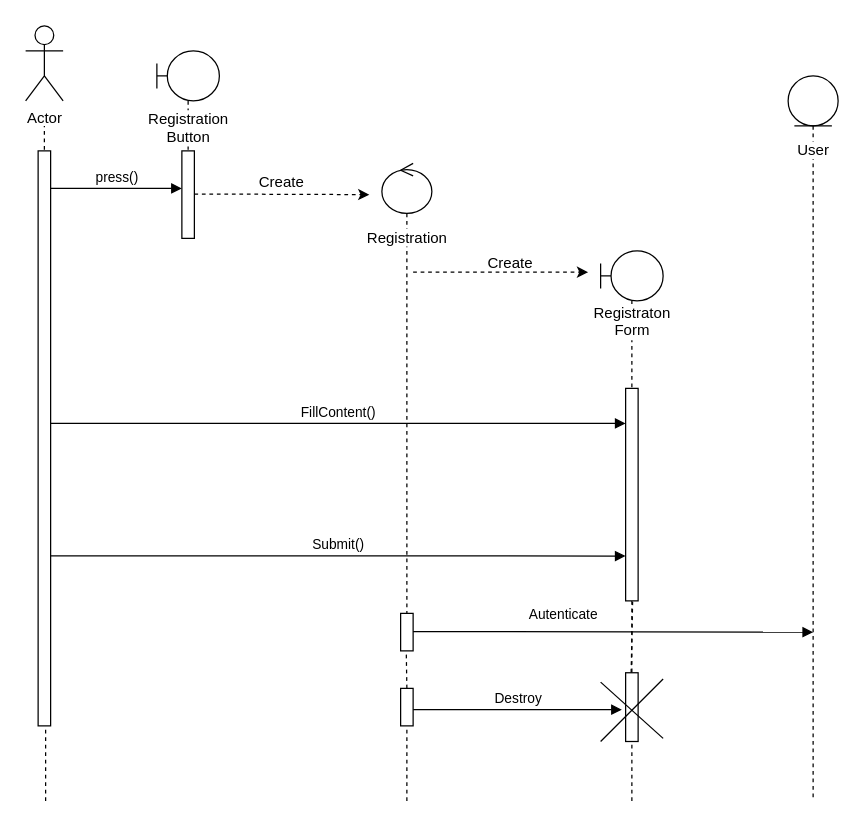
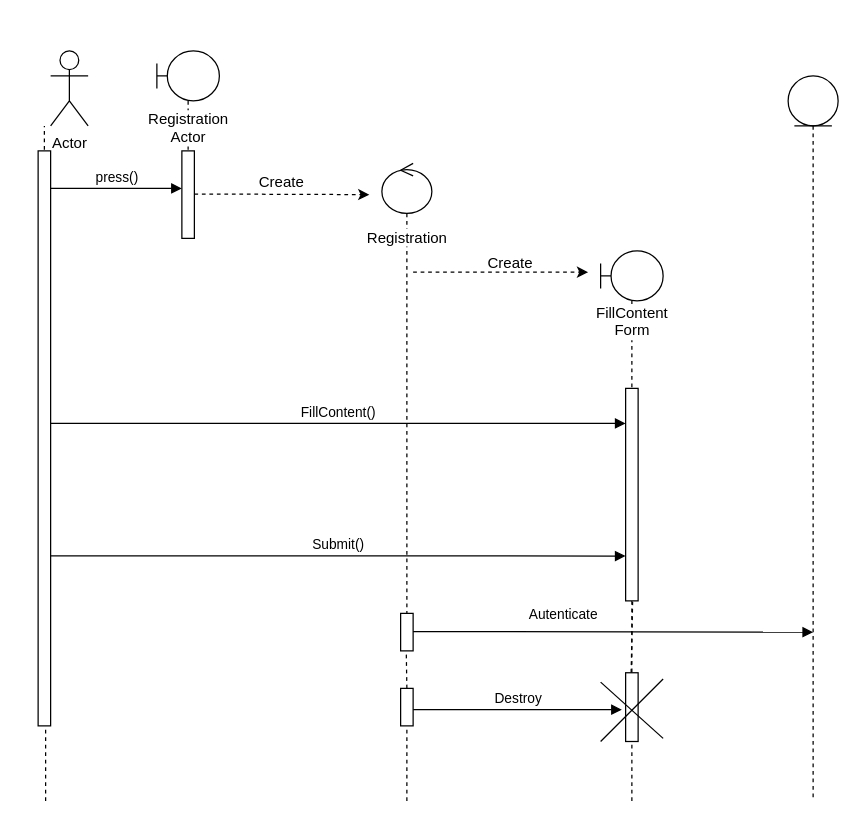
  <mxCell id="0" />
  <mxCell id="1" parent="0" />
  <mxCell id="2" value="" style="endArrow=none;dashed=1;html=1;strokeColor=#000000;entryX=0.559;entryY=1.013;entryDx=0;entryDy=0;entryPerimeter=0;exitX=0.441;exitY=-0.002;exitDx=0;exitDy=0;exitPerimeter=0;" edge="1" parent="1" source="15"><mxGeometry width="50" height="50" relative="1" as="geometry"><mxPoint x="20" y="690" as="sourcePoint" /><mxPoint x="505.59" y="480.91" as="targetPoint" /></mxGeometry></mxCell>
- <mxCell id="3" value="Actor" style="shape=umlActor;verticalLabelPosition=bottom;labelBackgroundColor=#ffffff;verticalAlign=top;html=1;" vertex="1" parent="1"><mxGeometry x="20" y="20" width="30" height="60" as="geometry" /></mxCell>
+ <mxCell id="3" value="Actor" style="shape=umlActor;verticalLabelPosition=bottom;labelBackgroundColor=#ffffff;verticalAlign=top;html=1;" vertex="1" parent="1"><mxGeometry x="40" y="40" width="30" height="60" as="geometry" /></mxCell>
  <mxCell id="4" value="" style="html=1;points=[];perimeter=orthogonalPerimeter;" vertex="1" parent="1"><mxGeometry x="30" y="120" width="10" height="460" as="geometry" /></mxCell>
  <mxCell id="5" value="press()" style="html=1;verticalAlign=bottom;endArrow=block;entryX=0;entryY=0.429;entryDx=0;entryDy=0;entryPerimeter=0;" edge="1" parent="1" target="6"><mxGeometry width="80" relative="1" as="geometry"><mxPoint x="40" y="150" as="sourcePoint" /><mxPoint x="120" y="150" as="targetPoint" /><Array as="points" /></mxGeometry></mxCell>
  <mxCell id="6" value="" style="html=1;points=[];perimeter=orthogonalPerimeter;" vertex="1" parent="1"><mxGeometry x="145" y="120" width="10" height="70" as="geometry" /></mxCell>
  <mxCell id="7" value="Create" style="text;html=1;resizable=0;points=[];autosize=1;align=left;verticalAlign=top;spacingTop=-4;" vertex="1" parent="1"><mxGeometry x="205" y="135" width="50" height="20" as="geometry" /></mxCell>
  <mxCell id="8" value="FillContent()" style="html=1;verticalAlign=bottom;endArrow=block;exitX=1;exitY=0.474;exitDx=0;exitDy=0;exitPerimeter=0;" edge="1" parent="1" source="4"><mxGeometry width="80" relative="1" as="geometry"><mxPoint x="70" y="338" as="sourcePoint" /><mxPoint x="500" y="338.04" as="targetPoint" /><Array as="points" /></mxGeometry></mxCell>
  <mxCell id="9" value="Submit()" style="html=1;verticalAlign=bottom;endArrow=block;" edge="1" parent="1"><mxGeometry width="80" relative="1" as="geometry"><mxPoint x="40" y="444" as="sourcePoint" /><mxPoint x="500" y="444.12" as="targetPoint" /><Array as="points" /></mxGeometry></mxCell>
  <mxCell id="10" value="" style="html=1;points=[];perimeter=orthogonalPerimeter;" vertex="1" parent="1"><mxGeometry x="320" y="490" width="10" height="30" as="geometry" /></mxCell>
  <mxCell id="11" value="" style="html=1;points=[];perimeter=orthogonalPerimeter;" vertex="1" parent="1"><mxGeometry x="320" y="550" width="10" height="30" as="geometry" /></mxCell>
  <mxCell id="12" value="" style="endArrow=none;dashed=1;html=1;strokeColor=#000000;" edge="1" parent="1"><mxGeometry width="50" height="50" relative="1" as="geometry"><mxPoint x="325" y="550" as="sourcePoint" /><mxPoint x="324.5" y="520" as="targetPoint" /></mxGeometry></mxCell>
  <mxCell id="13" value="Autenticate" style="html=1;verticalAlign=bottom;endArrow=block;strokeColor=#000000;" edge="1" parent="1"><mxGeometry x="-0.25" y="5" width="80" relative="1" as="geometry"><mxPoint x="330" y="504.5" as="sourcePoint" /><mxPoint x="650" y="505" as="targetPoint" /><mxPoint as="offset" /></mxGeometry></mxCell>
  <mxCell id="14" value="Destroy" style="html=1;verticalAlign=bottom;endArrow=block;strokeColor=#000000;" edge="1" parent="1"><mxGeometry width="80" relative="1" as="geometry"><mxPoint x="330" y="567" as="sourcePoint" /><mxPoint x="497" y="567" as="targetPoint" /></mxGeometry></mxCell>
  <mxCell id="15" value="" style="html=1;points=[];perimeter=orthogonalPerimeter;" vertex="1" parent="1"><mxGeometry x="500" y="537.5" width="10" height="55" as="geometry" /></mxCell>
  <mxCell id="16" value="" style="endArrow=none;html=1;strokeColor=#000000;" edge="1" parent="1"><mxGeometry width="50" height="50" relative="1" as="geometry"><mxPoint x="480" y="592.5" as="sourcePoint" /><mxPoint x="530" y="542.5" as="targetPoint" /></mxGeometry></mxCell>
  <mxCell id="17" value="" style="endArrow=none;html=1;strokeColor=#000000;" edge="1" parent="1"><mxGeometry width="50" height="50" relative="1" as="geometry"><mxPoint x="530" y="590" as="sourcePoint" /><mxPoint x="480" y="545" as="targetPoint" /></mxGeometry></mxCell>
  <mxCell id="18" value="" style="endArrow=none;dashed=1;html=1;strokeColor=#000000;" edge="1" parent="1"><mxGeometry width="50" height="50" relative="1" as="geometry"><mxPoint x="36" y="640" as="sourcePoint" /><mxPoint x="36" y="583" as="targetPoint" /></mxGeometry></mxCell>
  <mxCell id="19" value="" style="endArrow=none;dashed=1;html=1;strokeColor=#000000;" edge="1" parent="1"><mxGeometry width="50" height="50" relative="1" as="geometry"><mxPoint x="325" y="640" as="sourcePoint" /><mxPoint x="325" y="580" as="targetPoint" /></mxGeometry></mxCell>
  <mxCell id="20" value="" style="endArrow=none;dashed=1;html=1;strokeColor=#000000;" edge="1" parent="1"><mxGeometry width="50" height="50" relative="1" as="geometry"><mxPoint x="505" y="640" as="sourcePoint" /><mxPoint x="505" y="592.5" as="targetPoint" /></mxGeometry></mxCell>
  <mxCell id="21" value="" style="endArrow=classic;html=1;dashed=1;" edge="1" parent="1"><mxGeometry width="50" height="50" relative="1" as="geometry"><mxPoint x="155" y="154.5" as="sourcePoint" /><mxPoint x="295" y="155" as="targetPoint" /></mxGeometry></mxCell>
  <mxCell id="22" value="" style="shape=umlLifeline;participant=umlControl;perimeter=lifelinePerimeter;whiteSpace=wrap;html=1;container=1;collapsible=0;recursiveResize=0;verticalAlign=top;spacingTop=36;labelBackgroundColor=#ffffff;outlineConnect=0;" vertex="1" parent="1"><mxGeometry x="305" y="130" width="40" height="360" as="geometry" /></mxCell>
  <mxCell id="23" value="&lt;div align=&quot;center&quot;&gt;Registration&lt;/div&gt;" style="text;html=1;resizable=0;points=[];autosize=1;align=center;verticalAlign=top;spacingTop=-4;labelBackgroundColor=#ffffff;" vertex="1" parent="1"><mxGeometry x="285" y="180" width="80" height="20" as="geometry" /></mxCell>
  <mxCell id="24" value="Create" style="text;html=1;resizable=0;points=[];autosize=1;align=left;verticalAlign=top;spacingTop=-4;" vertex="1" parent="1"><mxGeometry x="387.5" y="200" width="50" height="20" as="geometry" /></mxCell>
  <mxCell id="25" value="" style="endArrow=classic;html=1;dashed=1;" edge="1" parent="1"><mxGeometry width="50" height="50" relative="1" as="geometry"><mxPoint x="330" y="217" as="sourcePoint" /><mxPoint x="470" y="217" as="targetPoint" /></mxGeometry></mxCell>
  <mxCell id="26" value="" style="shape=umlLifeline;participant=umlBoundary;perimeter=lifelinePerimeter;whiteSpace=wrap;html=1;container=1;collapsible=0;recursiveResize=0;verticalAlign=top;spacingTop=36;labelBackgroundColor=#ffffff;outlineConnect=0;" vertex="1" parent="1"><mxGeometry x="125" y="40" width="50" height="80" as="geometry" /></mxCell>
- <mxCell id="27" value="&lt;div&gt;Registration&lt;/div&gt;&lt;div align=&quot;center&quot;&gt;Button&lt;br&gt;&lt;/div&gt;" style="text;html=1;resizable=0;points=[];autosize=1;align=center;verticalAlign=top;spacingTop=-4;labelBackgroundColor=#ffffff;" vertex="1" parent="1"><mxGeometry x="110" y="85" width="80" height="30" as="geometry" /></mxCell>
+ <mxCell id="27" value="&lt;div&gt;Registration&lt;/div&gt;&lt;div align=&quot;center&quot;&gt;Actor&lt;br&gt;&lt;/div&gt;" style="text;html=1;resizable=0;points=[];autosize=1;align=center;verticalAlign=top;spacingTop=-4;labelBackgroundColor=#ffffff;" vertex="1" parent="1"><mxGeometry x="110" y="85" width="80" height="30" as="geometry" /></mxCell>
  <mxCell id="28" value="" style="endArrow=none;dashed=1;html=1;exitX=0.5;exitY=-0.002;exitDx=0;exitDy=0;exitPerimeter=0;" edge="1" parent="1" source="4"><mxGeometry width="50" height="50" relative="1" as="geometry"><mxPoint x="-15" y="150" as="sourcePoint" /><mxPoint x="35" y="100" as="targetPoint" /></mxGeometry></mxCell>
  <mxCell id="29" value="" style="shape=umlLifeline;participant=umlBoundary;perimeter=lifelinePerimeter;whiteSpace=wrap;html=1;container=1;collapsible=0;recursiveResize=0;verticalAlign=top;spacingTop=36;labelBackgroundColor=#ffffff;outlineConnect=0;" vertex="1" parent="1"><mxGeometry x="480" y="200" width="50" height="340" as="geometry" /></mxCell>
  <mxCell id="30" value="" style="html=1;points=[];perimeter=orthogonalPerimeter;" vertex="1" parent="29"><mxGeometry x="20" y="110" width="10" height="170" as="geometry" /></mxCell>
- <mxCell id="31" value="&lt;div&gt;Registraton&lt;/div&gt;&lt;div align=&quot;center&quot;&gt;Form&lt;br&gt;&lt;/div&gt;" style="text;html=1;resizable=0;points=[];autosize=1;align=center;verticalAlign=top;spacingTop=-4;labelBackgroundColor=#ffffff;" vertex="1" parent="1"><mxGeometry x="465" y="240" width="80" height="30" as="geometry" /></mxCell>
+ <mxCell id="31" value="&lt;div&gt;FillContent&lt;/div&gt;&lt;div align=&quot;center&quot;&gt;Form&lt;br&gt;&lt;/div&gt;" style="text;html=1;resizable=0;points=[];autosize=1;align=center;verticalAlign=top;spacingTop=-4;labelBackgroundColor=#ffffff;" vertex="1" parent="1"><mxGeometry x="465" y="240" width="80" height="30" as="geometry" /></mxCell>
  <mxCell id="32" value="" style="shape=umlLifeline;participant=umlEntity;perimeter=lifelinePerimeter;whiteSpace=wrap;html=1;container=1;collapsible=0;recursiveResize=0;verticalAlign=top;spacingTop=36;labelBackgroundColor=#ffffff;outlineConnect=0;" vertex="1" parent="1"><mxGeometry x="630" y="60" width="40" height="580" as="geometry" /></mxCell>
- <mxCell id="33" value="User" style="text;html=1;resizable=0;points=[];autosize=1;align=center;verticalAlign=top;spacingTop=-4;labelBackgroundColor=#ffffff;" vertex="1" parent="32"><mxGeometry y="50" width="40" height="20" as="geometry" /></mxCell>
